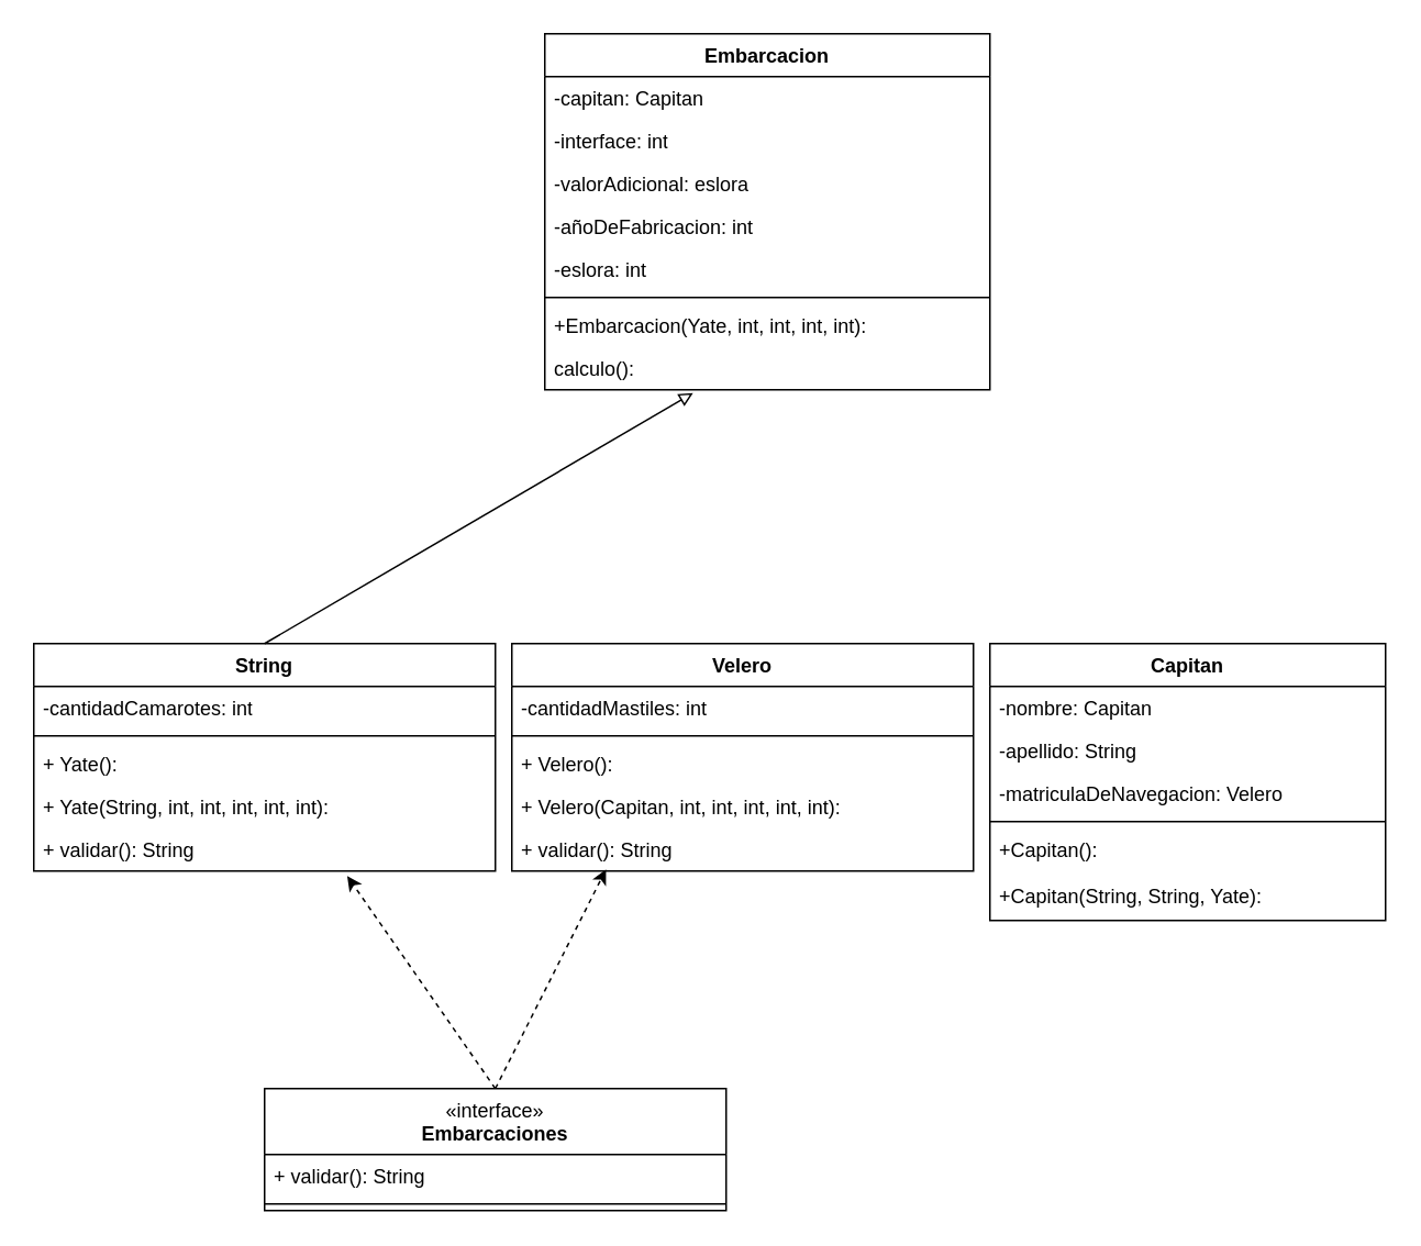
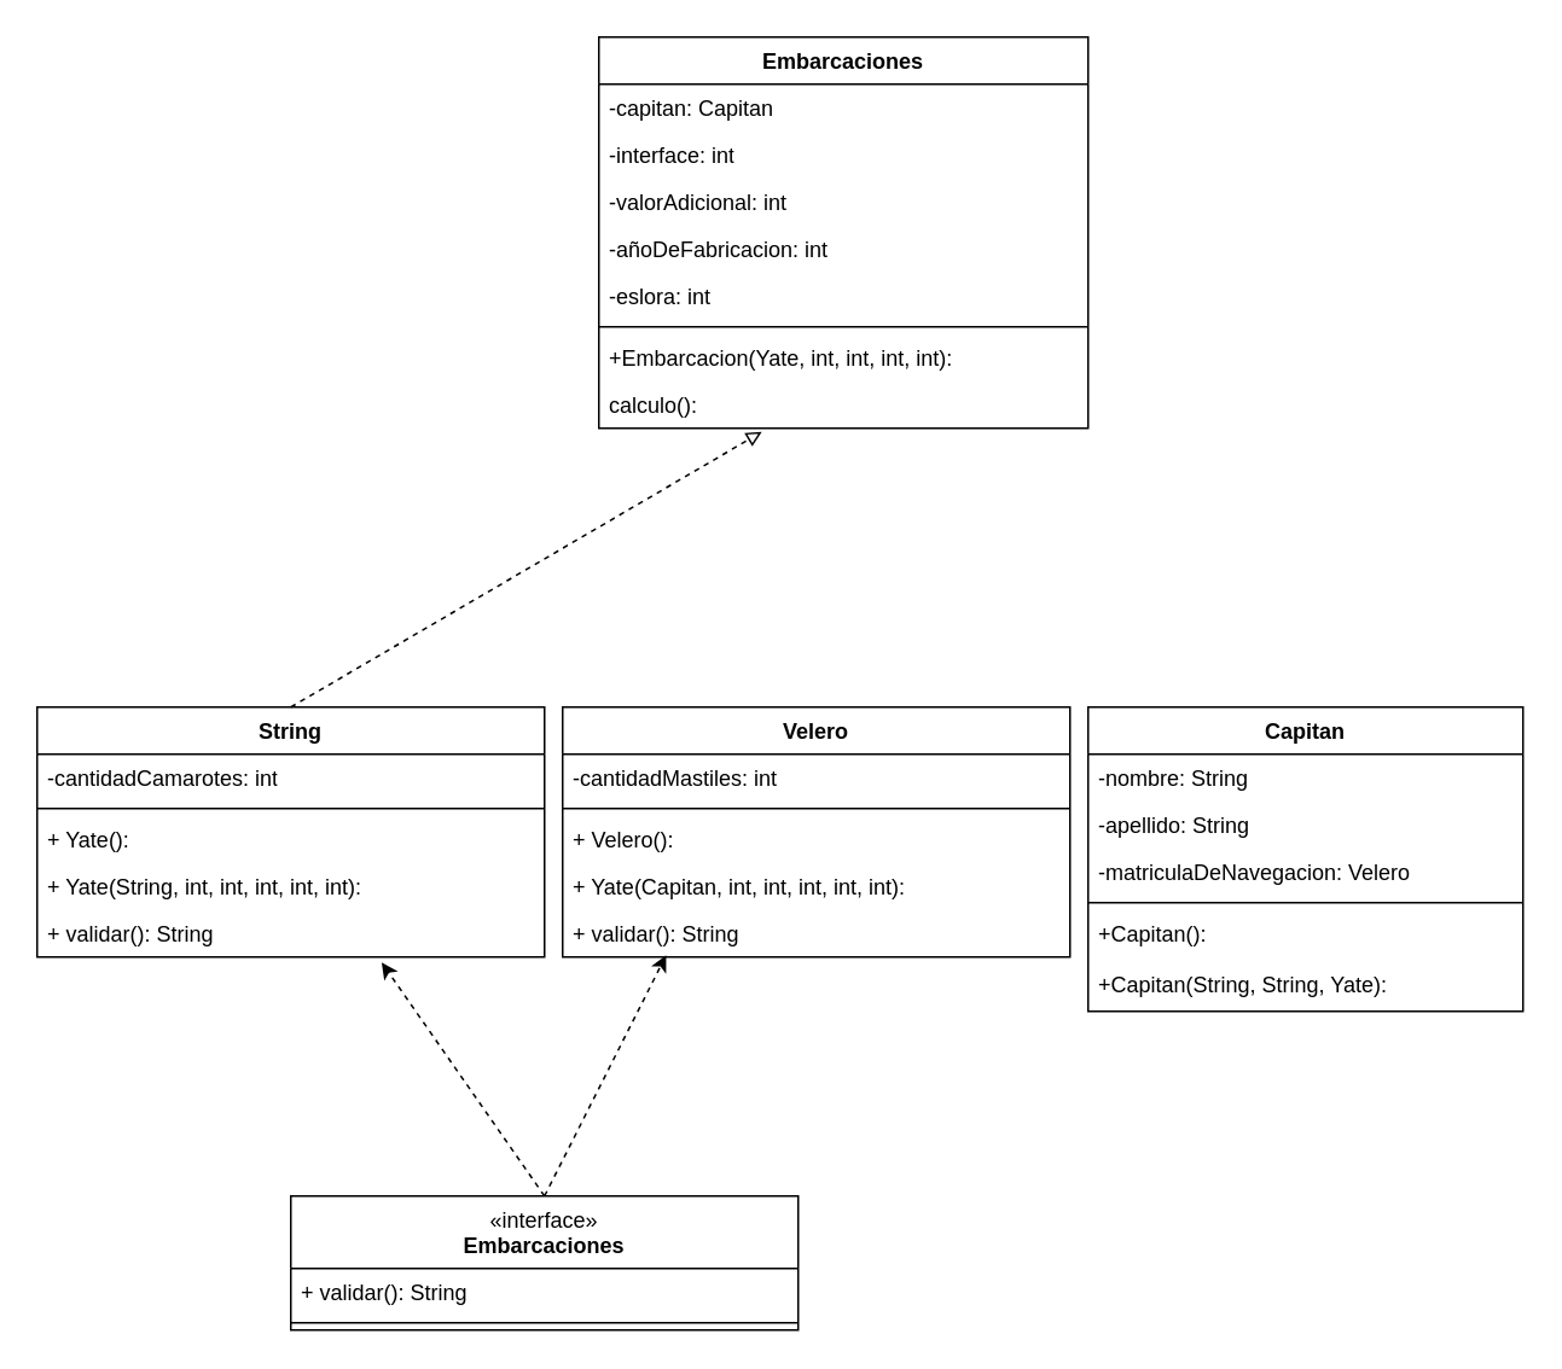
  <mxCell id="0" />
  <mxCell id="1" parent="0" />
  <mxCell id="2" value="String" style="swimlane;fontStyle=1;align=center;verticalAlign=top;childLayout=stackLayout;horizontal=1;startSize=26;horizontalStack=0;resizeParent=1;resizeParentMax=0;resizeLast=0;collapsible=1;marginBottom=0;whiteSpace=wrap;html=1;" parent="1" vertex="1"><mxGeometry x="20" y="390" width="280" height="138" as="geometry"><mxRectangle x="490" y="18" width="70" height="30" as="alternateBounds" /></mxGeometry></mxCell>
  <mxCell id="3" value="-cantidadCamarotes: int" style="text;strokeColor=none;fillColor=none;align=left;verticalAlign=top;spacingLeft=4;spacingRight=4;overflow=hidden;rotatable=0;points=[[0,0.5],[1,0.5]];portConstraint=eastwest;whiteSpace=wrap;html=1;" parent="2" vertex="1"><mxGeometry y="26" width="280" height="26" as="geometry" /></mxCell>
  <mxCell id="4" value="" style="line;strokeWidth=1;fillColor=none;align=left;verticalAlign=middle;spacingTop=-1;spacingLeft=3;spacingRight=3;rotatable=0;labelPosition=right;points=[];portConstraint=eastwest;strokeColor=inherit;" parent="2" vertex="1"><mxGeometry y="52" width="280" height="8" as="geometry" /></mxCell>
  <mxCell id="5" value="+ Yate():" style="text;strokeColor=none;fillColor=none;align=left;verticalAlign=top;spacingLeft=4;spacingRight=4;overflow=hidden;rotatable=0;points=[[0,0.5],[1,0.5]];portConstraint=eastwest;whiteSpace=wrap;html=1;" parent="2" vertex="1"><mxGeometry y="60" width="280" height="26" as="geometry" /></mxCell>
  <mxCell id="6" value="+ Yate(String, int, int, int, int, int):" style="text;strokeColor=none;fillColor=none;align=left;verticalAlign=top;spacingLeft=4;spacingRight=4;overflow=hidden;rotatable=0;points=[[0,0.5],[1,0.5]];portConstraint=eastwest;whiteSpace=wrap;html=1;" parent="2" vertex="1"><mxGeometry y="86" width="280" height="26" as="geometry" /></mxCell>
  <mxCell id="7" value="+ validar(): String" style="text;strokeColor=none;fillColor=none;align=left;verticalAlign=top;spacingLeft=4;spacingRight=4;overflow=hidden;rotatable=0;points=[[0,0.5],[1,0.5]];portConstraint=eastwest;whiteSpace=wrap;html=1;" parent="2" vertex="1"><mxGeometry y="112" width="280" height="26" as="geometry" /></mxCell>
  <mxCell id="8" value="Velero" style="swimlane;fontStyle=1;align=center;verticalAlign=top;childLayout=stackLayout;horizontal=1;startSize=26;horizontalStack=0;resizeParent=1;resizeParentMax=0;resizeLast=0;collapsible=1;marginBottom=0;whiteSpace=wrap;html=1;" parent="1" vertex="1"><mxGeometry x="310" y="390" width="280" height="138" as="geometry"><mxRectangle x="-290" y="18" width="80" height="30" as="alternateBounds" /></mxGeometry></mxCell>
  <mxCell id="9" value="-cantidadMastiles: int" style="text;strokeColor=none;fillColor=none;align=left;verticalAlign=top;spacingLeft=4;spacingRight=4;overflow=hidden;rotatable=0;points=[[0,0.5],[1,0.5]];portConstraint=eastwest;whiteSpace=wrap;html=1;" parent="8" vertex="1"><mxGeometry y="26" width="280" height="26" as="geometry" /></mxCell>
  <mxCell id="10" value="" style="line;strokeWidth=1;fillColor=none;align=left;verticalAlign=middle;spacingTop=-1;spacingLeft=3;spacingRight=3;rotatable=0;labelPosition=right;points=[];portConstraint=eastwest;strokeColor=inherit;" parent="8" vertex="1"><mxGeometry y="52" width="280" height="8" as="geometry" /></mxCell>
  <mxCell id="11" value="+ Velero():" style="text;strokeColor=none;fillColor=none;align=left;verticalAlign=top;spacingLeft=4;spacingRight=4;overflow=hidden;rotatable=0;points=[[0,0.5],[1,0.5]];portConstraint=eastwest;whiteSpace=wrap;html=1;" parent="8" vertex="1"><mxGeometry y="60" width="280" height="26" as="geometry" /></mxCell>
- <mxCell id="12" value="+ Velero(Capitan, int, int, int, int, int):" style="text;strokeColor=none;fillColor=none;align=left;verticalAlign=top;spacingLeft=4;spacingRight=4;overflow=hidden;rotatable=0;points=[[0,0.5],[1,0.5]];portConstraint=eastwest;whiteSpace=wrap;html=1;" parent="8" vertex="1"><mxGeometry y="86" width="280" height="26" as="geometry" /></mxCell>
+ <mxCell id="12" value="+ Yate(Capitan, int, int, int, int, int):" style="text;strokeColor=none;fillColor=none;align=left;verticalAlign=top;spacingLeft=4;spacingRight=4;overflow=hidden;rotatable=0;points=[[0,0.5],[1,0.5]];portConstraint=eastwest;whiteSpace=wrap;html=1;" parent="8" vertex="1"><mxGeometry y="86" width="280" height="26" as="geometry" /></mxCell>
  <mxCell id="13" value="+ validar(): String" style="text;strokeColor=none;fillColor=none;align=left;verticalAlign=top;spacingLeft=4;spacingRight=4;overflow=hidden;rotatable=0;points=[[0,0.5],[1,0.5]];portConstraint=eastwest;whiteSpace=wrap;html=1;" parent="8" vertex="1"><mxGeometry y="112" width="280" height="26" as="geometry" /></mxCell>
- <mxCell id="14" value="Embarcacion" style="swimlane;fontStyle=1;align=center;verticalAlign=top;childLayout=stackLayout;horizontal=1;startSize=26;horizontalStack=0;resizeParent=1;resizeParentMax=0;resizeLast=0;collapsible=1;marginBottom=0;whiteSpace=wrap;html=1;" parent="1" vertex="1"><mxGeometry x="330" y="20" width="270" height="216" as="geometry"><mxRectangle x="80" y="-230" width="130" height="30" as="alternateBounds" /></mxGeometry></mxCell>
+ <mxCell id="14" value="Embarcaciones" style="swimlane;fontStyle=1;align=center;verticalAlign=top;childLayout=stackLayout;horizontal=1;startSize=26;horizontalStack=0;resizeParent=1;resizeParentMax=0;resizeLast=0;collapsible=1;marginBottom=0;whiteSpace=wrap;html=1;" parent="1" vertex="1"><mxGeometry x="330" y="20" width="270" height="216" as="geometry"><mxRectangle x="80" y="-230" width="130" height="30" as="alternateBounds" /></mxGeometry></mxCell>
  <mxCell id="15" value="-capitan: Capitan" style="text;strokeColor=none;fillColor=none;align=left;verticalAlign=top;spacingLeft=4;spacingRight=4;overflow=hidden;rotatable=0;points=[[0,0.5],[1,0.5]];portConstraint=eastwest;whiteSpace=wrap;html=1;" parent="14" vertex="1"><mxGeometry y="26" width="270" height="26" as="geometry" /></mxCell>
  <mxCell id="16" value="-interface: int" style="text;strokeColor=none;fillColor=none;align=left;verticalAlign=top;spacingLeft=4;spacingRight=4;overflow=hidden;rotatable=0;points=[[0,0.5],[1,0.5]];portConstraint=eastwest;whiteSpace=wrap;html=1;" parent="14" vertex="1"><mxGeometry y="52" width="270" height="26" as="geometry" /></mxCell>
- <mxCell id="17" value="-valorAdicional: eslora" style="text;strokeColor=none;fillColor=none;align=left;verticalAlign=top;spacingLeft=4;spacingRight=4;overflow=hidden;rotatable=0;points=[[0,0.5],[1,0.5]];portConstraint=eastwest;whiteSpace=wrap;html=1;" parent="14" vertex="1"><mxGeometry y="78" width="270" height="26" as="geometry" /></mxCell>
+ <mxCell id="17" value="-valorAdicional: int" style="text;strokeColor=none;fillColor=none;align=left;verticalAlign=top;spacingLeft=4;spacingRight=4;overflow=hidden;rotatable=0;points=[[0,0.5],[1,0.5]];portConstraint=eastwest;whiteSpace=wrap;html=1;" parent="14" vertex="1"><mxGeometry y="78" width="270" height="26" as="geometry" /></mxCell>
  <mxCell id="18" value="-añoDeFabricacion: int" style="text;strokeColor=none;fillColor=none;align=left;verticalAlign=top;spacingLeft=4;spacingRight=4;overflow=hidden;rotatable=0;points=[[0,0.5],[1,0.5]];portConstraint=eastwest;whiteSpace=wrap;html=1;" parent="14" vertex="1"><mxGeometry y="104" width="270" height="26" as="geometry" /></mxCell>
  <mxCell id="19" value="-eslora: int" style="text;strokeColor=none;fillColor=none;align=left;verticalAlign=top;spacingLeft=4;spacingRight=4;overflow=hidden;rotatable=0;points=[[0,0.5],[1,0.5]];portConstraint=eastwest;whiteSpace=wrap;html=1;" parent="14" vertex="1"><mxGeometry y="130" width="270" height="26" as="geometry" /></mxCell>
  <mxCell id="20" value="" style="line;strokeWidth=1;fillColor=none;align=left;verticalAlign=middle;spacingTop=-1;spacingLeft=3;spacingRight=3;rotatable=0;labelPosition=right;points=[];portConstraint=eastwest;strokeColor=inherit;" parent="14" vertex="1"><mxGeometry y="156" width="270" height="8" as="geometry" /></mxCell>
  <mxCell id="21" value="+Embarcacion(Yate, int, int, int, int):" style="text;strokeColor=none;fillColor=none;align=left;verticalAlign=top;spacingLeft=4;spacingRight=4;overflow=hidden;rotatable=0;points=[[0,0.5],[1,0.5]];portConstraint=eastwest;whiteSpace=wrap;html=1;" parent="14" vertex="1"><mxGeometry y="164" width="270" height="26" as="geometry" /></mxCell>
  <mxCell id="22" value="calculo():" style="text;strokeColor=none;fillColor=none;align=left;verticalAlign=top;spacingLeft=4;spacingRight=4;overflow=hidden;rotatable=0;points=[[0,0.5],[1,0.5]];portConstraint=eastwest;whiteSpace=wrap;html=1;" parent="14" vertex="1"><mxGeometry y="190" width="270" height="26" as="geometry" /></mxCell>
  <mxCell id="23" value="Capitan" style="swimlane;fontStyle=1;align=center;verticalAlign=top;childLayout=stackLayout;horizontal=1;startSize=26;horizontalStack=0;resizeParent=1;resizeParentMax=0;resizeLast=0;collapsible=1;marginBottom=0;whiteSpace=wrap;html=1;" parent="1" vertex="1"><mxGeometry x="600" y="390" width="240" height="168" as="geometry"><mxRectangle x="100" y="350" width="80" height="30" as="alternateBounds" /></mxGeometry></mxCell>
- <mxCell id="24" value="-nombre: Capitan" style="text;strokeColor=none;fillColor=none;align=left;verticalAlign=top;spacingLeft=4;spacingRight=4;overflow=hidden;rotatable=0;points=[[0,0.5],[1,0.5]];portConstraint=eastwest;whiteSpace=wrap;html=1;" parent="23" vertex="1"><mxGeometry y="26" width="240" height="26" as="geometry" /></mxCell>
+ <mxCell id="24" value="-nombre: String" style="text;strokeColor=none;fillColor=none;align=left;verticalAlign=top;spacingLeft=4;spacingRight=4;overflow=hidden;rotatable=0;points=[[0,0.5],[1,0.5]];portConstraint=eastwest;whiteSpace=wrap;html=1;" parent="23" vertex="1"><mxGeometry y="26" width="240" height="26" as="geometry" /></mxCell>
  <mxCell id="25" value="-apellido: String" style="text;strokeColor=none;fillColor=none;align=left;verticalAlign=top;spacingLeft=4;spacingRight=4;overflow=hidden;rotatable=0;points=[[0,0.5],[1,0.5]];portConstraint=eastwest;whiteSpace=wrap;html=1;" parent="23" vertex="1"><mxGeometry y="52" width="240" height="26" as="geometry" /></mxCell>
  <mxCell id="26" value="-matriculaDeNavegacion: Velero" style="text;strokeColor=none;fillColor=none;align=left;verticalAlign=top;spacingLeft=4;spacingRight=4;overflow=hidden;rotatable=0;points=[[0,0.5],[1,0.5]];portConstraint=eastwest;whiteSpace=wrap;html=1;" parent="23" vertex="1"><mxGeometry y="78" width="240" height="26" as="geometry" /></mxCell>
  <mxCell id="27" value="" style="line;strokeWidth=1;fillColor=none;align=left;verticalAlign=middle;spacingTop=-1;spacingLeft=3;spacingRight=3;rotatable=0;labelPosition=right;points=[];portConstraint=eastwest;strokeColor=inherit;" parent="23" vertex="1"><mxGeometry y="104" width="240" height="8" as="geometry" /></mxCell>
  <mxCell id="28" value="+Capitan():" style="text;strokeColor=none;fillColor=none;align=left;verticalAlign=top;spacingLeft=4;spacingRight=4;overflow=hidden;rotatable=0;points=[[0,0.5],[1,0.5]];portConstraint=eastwest;whiteSpace=wrap;html=1;" parent="23" vertex="1"><mxGeometry y="112" width="240" height="28" as="geometry" /></mxCell>
  <mxCell id="29" value="+Capitan(String, String, Yate):" style="text;strokeColor=none;fillColor=none;align=left;verticalAlign=top;spacingLeft=4;spacingRight=4;overflow=hidden;rotatable=0;points=[[0,0.5],[1,0.5]];portConstraint=eastwest;whiteSpace=wrap;html=1;" parent="23" vertex="1"><mxGeometry y="140" width="240" height="28" as="geometry" /></mxCell>
- <mxCell id="30" value="" style="edgeStyle=none;orthogonalLoop=1;jettySize=auto;html=1;endArrow=block;endFill=0;exitX=0.5;exitY=0;exitDx=0;exitDy=0;entryX=0.333;entryY=1.077;entryDx=0;entryDy=0;entryPerimeter=0;" parent="1" source="2" target="22" edge="1"><mxGeometry width="100" relative="1" as="geometry"><mxPoint x="180" y="-230" as="sourcePoint" /><mxPoint x="350.91" y="268.99" as="targetPoint" /><Array as="points" /></mxGeometry></mxCell>
+ <mxCell id="30" value="" style="edgeStyle=none;orthogonalLoop=1;jettySize=auto;html=1;endArrow=block;endFill=0;exitX=0.5;exitY=0;exitDx=0;exitDy=0;entryX=0.333;entryY=1.077;entryDx=0;entryDy=0;entryPerimeter=0;dashed=1;" parent="1" source="2" target="22" edge="1"><mxGeometry width="100" relative="1" as="geometry"><mxPoint x="180" y="-230" as="sourcePoint" /><mxPoint x="350.91" y="268.99" as="targetPoint" /><Array as="points" /></mxGeometry></mxCell>
  <mxCell id="31" value="" style="edgeStyle=none;orthogonalLoop=1;jettySize=auto;html=1;rounded=0;elbow=vertical;entryX=0.204;entryY=0.962;entryDx=0;entryDy=0;dashed=1;entryPerimeter=0;exitX=0.5;exitY=0;exitDx=0;exitDy=0;" parent="1" source="33" target="13" edge="1"><mxGeometry width="100" relative="1" as="geometry"><mxPoint x="320" y="640" as="sourcePoint" /><mxPoint x="540" y="650" as="targetPoint" /><Array as="points" /></mxGeometry></mxCell>
  <mxCell id="32" value="" style="edgeStyle=none;orthogonalLoop=1;jettySize=auto;html=1;rounded=0;elbow=vertical;entryX=0.679;entryY=1.115;entryDx=0;entryDy=0;dashed=1;entryPerimeter=0;exitX=0.5;exitY=0;exitDx=0;exitDy=0;" parent="1" source="33" target="7" edge="1"><mxGeometry width="100" relative="1" as="geometry"><mxPoint x="260" y="640" as="sourcePoint" /><mxPoint x="595" y="525" as="targetPoint" /><Array as="points" /></mxGeometry></mxCell>
  <mxCell id="33" value="&lt;span style=&quot;font-weight: 400;&quot;&gt;«interface»&lt;/span&gt;&lt;br style=&quot;font-weight: 400;&quot;&gt;&lt;b&gt;Embarcaciones&lt;/b&gt;" style="swimlane;fontStyle=1;align=center;verticalAlign=top;childLayout=stackLayout;horizontal=1;startSize=40;horizontalStack=0;resizeParent=1;resizeParentMax=0;resizeLast=0;collapsible=1;marginBottom=0;whiteSpace=wrap;html=1;" vertex="1" parent="1"><mxGeometry x="160" y="660" width="280" height="74" as="geometry"><mxRectangle x="-290" y="18" width="80" height="30" as="alternateBounds" /></mxGeometry></mxCell>
  <mxCell id="34" value="+ validar(): String" style="text;strokeColor=none;fillColor=none;align=left;verticalAlign=top;spacingLeft=4;spacingRight=4;overflow=hidden;rotatable=0;points=[[0,0.5],[1,0.5]];portConstraint=eastwest;whiteSpace=wrap;html=1;" vertex="1" parent="33"><mxGeometry y="40" width="280" height="26" as="geometry" /></mxCell>
  <mxCell id="35" value="" style="line;strokeWidth=1;fillColor=none;align=left;verticalAlign=middle;spacingTop=-1;spacingLeft=3;spacingRight=3;rotatable=0;labelPosition=right;points=[];portConstraint=eastwest;strokeColor=inherit;" vertex="1" parent="33"><mxGeometry y="66" width="280" height="8" as="geometry" /></mxCell>
